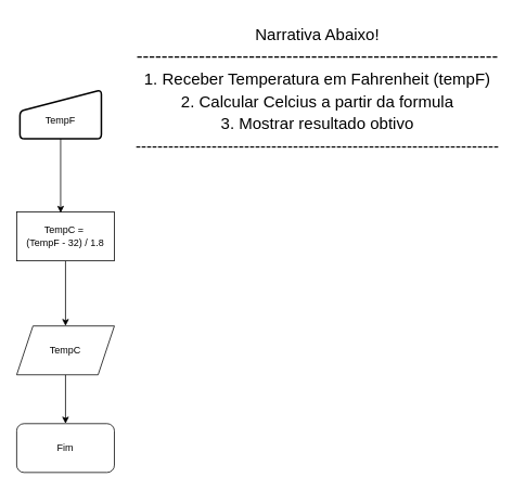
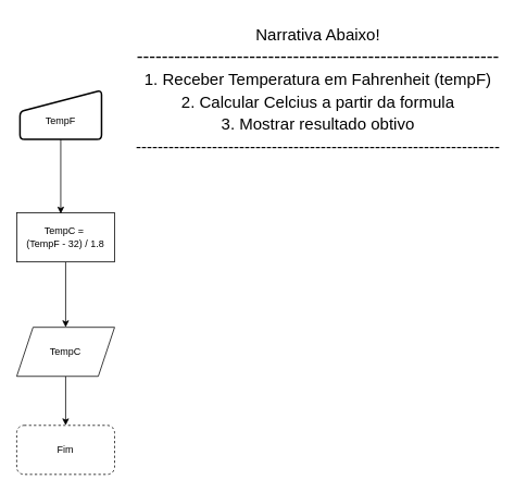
  <mxCell id="0" />
  <mxCell id="1" parent="0" />
  <mxCell id="2" value="" style="edgeStyle=orthogonalEdgeStyle;rounded=0;orthogonalLoop=1;jettySize=auto;html=1;" edge="1" parent="1" source="3" target="5"><mxGeometry relative="1" as="geometry" /></mxCell>
  <mxCell id="3" value="TempC =&amp;nbsp;&lt;div&gt;(TempF - 32) / 1.8&lt;/div&gt;" style="rounded=0;whiteSpace=wrap;html=1;" vertex="1" parent="1"><mxGeometry x="20" y="260" width="120" height="60" as="geometry" /></mxCell>
  <mxCell id="4" style="edgeStyle=orthogonalEdgeStyle;rounded=0;orthogonalLoop=1;jettySize=auto;html=1;entryX=0.5;entryY=0;entryDx=0;entryDy=0;" edge="1" parent="1" source="5" target="8"><mxGeometry relative="1" as="geometry" /></mxCell>
  <mxCell id="5" value="TempC" style="shape=parallelogram;perimeter=parallelogramPerimeter;whiteSpace=wrap;html=1;fixedSize=1;rounded=0;" vertex="1" parent="1"><mxGeometry x="20" y="400" width="120" height="60" as="geometry" /></mxCell>
  <mxCell id="6" value="&lt;div&gt;&lt;br&gt;&lt;/div&gt;&lt;div&gt;TempF&lt;/div&gt;" style="html=1;strokeWidth=2;shape=manualInput;whiteSpace=wrap;rounded=1;size=26;arcSize=11;" vertex="1" parent="1"><mxGeometry x="24" y="110" width="100" height="60" as="geometry" /></mxCell>
  <mxCell id="7" style="edgeStyle=orthogonalEdgeStyle;rounded=0;orthogonalLoop=1;jettySize=auto;html=1;entryX=0.45;entryY=0.017;entryDx=0;entryDy=0;entryPerimeter=0;" edge="1" parent="1" source="6" target="3"><mxGeometry relative="1" as="geometry" /></mxCell>
- <mxCell id="8" value="Fim" style="rounded=1;whiteSpace=wrap;html=1;" vertex="1" parent="1"><mxGeometry x="20" y="520" width="120" height="60" as="geometry" /></mxCell>
+ <mxCell id="8" value="Fim" style="rounded=1;whiteSpace=wrap;html=1;dashed=1;" vertex="1" parent="1"><mxGeometry x="20" y="520" width="120" height="60" as="geometry" /></mxCell>
  <mxCell id="9" value="&lt;font style=&quot;font-size: 20px;&quot;&gt;Narrativa Abaixo!&lt;/font&gt;&lt;div&gt;----------------------------------------------------------&lt;/div&gt;&lt;div&gt;&lt;font style=&quot;font-size: 20px;&quot;&gt;1. Receber Temperatura em Fahrenheit (tempF)&lt;/font&gt;&lt;/div&gt;&lt;div&gt;&lt;font style=&quot;font-size: 20px;&quot;&gt;2. Calcular Celcius a partir da formula&lt;/font&gt;&lt;/div&gt;&lt;div&gt;&lt;font style=&quot;font-size: 20px;&quot;&gt;3. Mostrar resultado obtivo&lt;/font&gt;&lt;/div&gt;&lt;div&gt;&lt;font style=&quot;font-size: 20px;&quot;&gt;-------------------------------------------------------------------&lt;/font&gt;&lt;/div&gt;" style="text;html=1;align=center;verticalAlign=middle;resizable=0;points=[];autosize=1;strokeColor=none;fillColor=none;fontSize=23;" vertex="1" parent="1"><mxGeometry x="154" y="20" width="470" height="180" as="geometry" /></mxCell>
